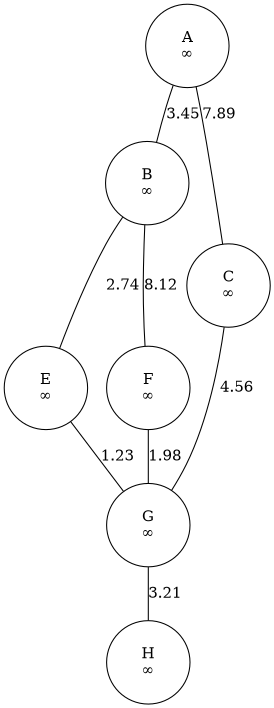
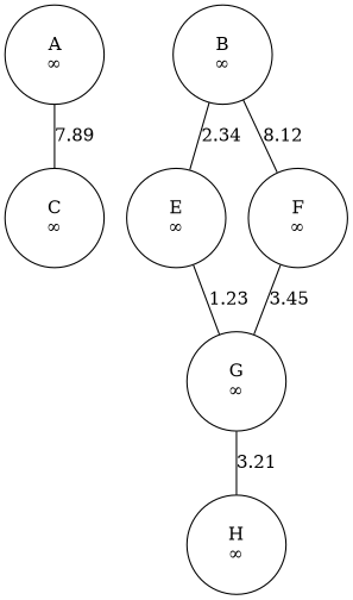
  strict graph {
    node [distance=None fillcolor=white style=filled]
    n1 [height=1.1 label="A\n∞" width=1.1]
    n2 [height=1.1 label="B\n∞" width=1.1]
    n3 [height=1.1 label="C\n∞" width=1.1]
    n4 [height=1.1 label="E\n∞" width=1.1]
    n5 [height=1.1 label="F\n∞" width=1.1]
    n6 [height=1.1 label="G\n∞" width=1.1]
    n7 [height=1.1 label="H\n∞" width=1.1]
-   n1 -- n2 [label=3.45]
    n1 -- n3 [label=7.89]
-   n2 -- n4 [label=2.74]
+   n2 -- n4 [label=2.34]
    n2 -- n5 [label=8.12]
-   n3 -- n6 [label=4.56]
    n4 -- n6 [label=1.23]
-   n5 -- n6 [label=1.98]
+   n5 -- n6 [label=3.45]
    n6 -- n7 [label=3.21]
  }
